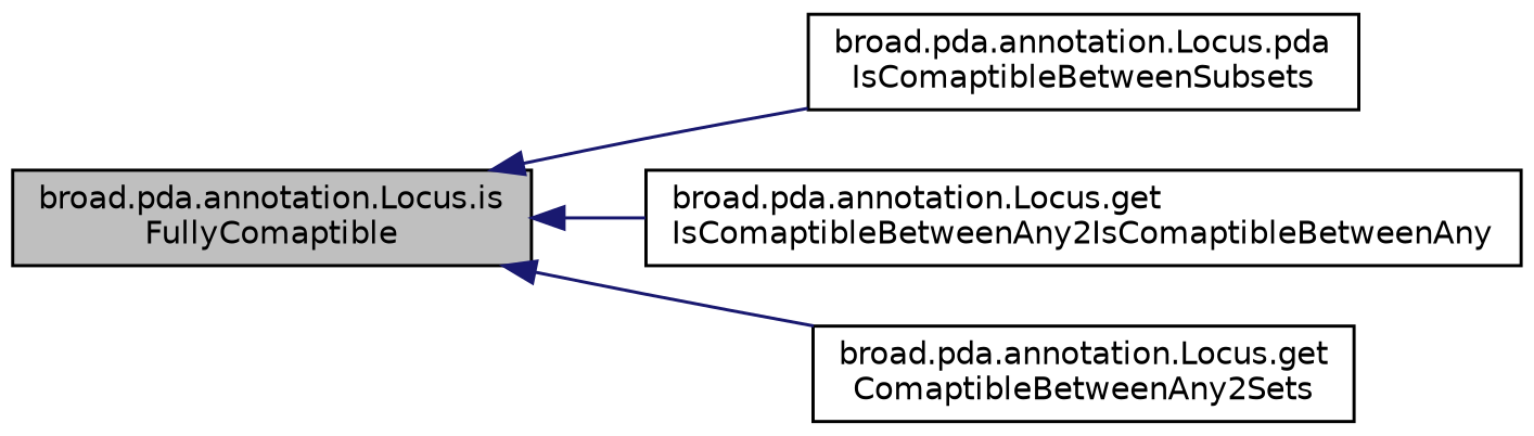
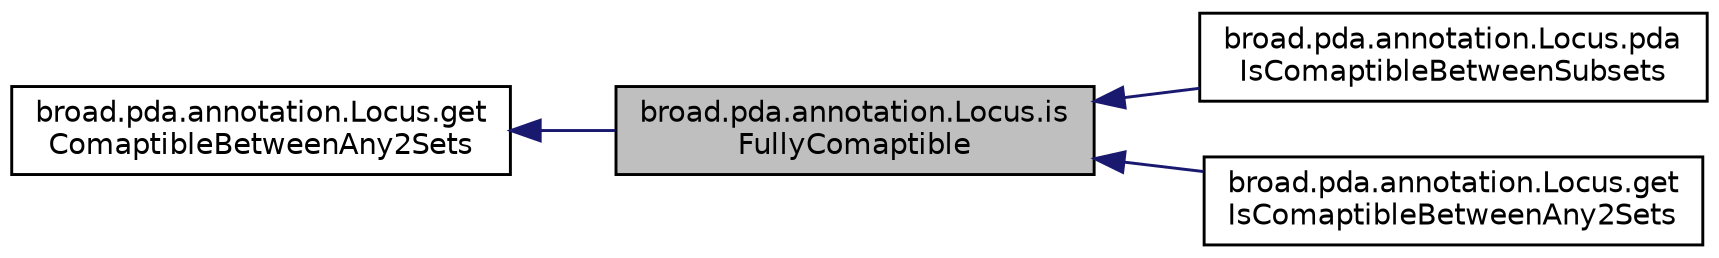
  digraph {
    rankdir=LR
    node [color=black fillcolor=white fontname=Helvetica fontsize=10 shape=record style=filled]
    edge [color=midnightblue dir=back fontname=Helvetica fontsize=10 labelfontname=Helvetica labelfontsize=10 style=solid]
    n1 [fillcolor=grey75 fontcolor=black height=0.2 label="broad.pda.annotation.Locus.is\lFullyComaptible" width=0.4]
    n2 [height=0.2 label="broad.pda.annotation.Locus.pda\lIsComaptibleBetweenSubsets" width=0.4]
-   n3 [height=0.2 label="broad.pda.annotation.Locus.get\lIsComaptibleBetweenAny2IsComaptibleBetweenAny" width=0.4]
+   n3 [height=0.2 label="broad.pda.annotation.Locus.get\lIsComaptibleBetweenAny2Sets" width=0.4]
    n4 [height=0.2 label="broad.pda.annotation.Locus.get\lComaptibleBetweenAny2Sets" width=0.4]
    n1 -> n2
    n1 -> n3
-   n1 -> n4
+   n4 -> n1
  }
